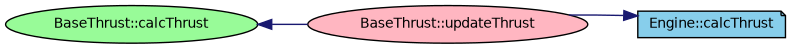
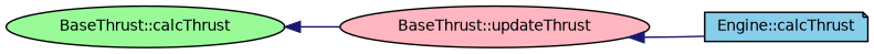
  digraph {
    rankdir=LR
    node [color=black fontname=Helvetica fontsize=10 shape=ellipse style=filled]
    edge [color=midnightblue dir=back fontname=Helvetica fontsize=10 labelfontname=Helvetica labelfontsize=10 style=solid]
    n1 [fillcolor=palegreen fontcolor=black height=0.2 label="BaseThrust::calcThrust" width=0.4]
    n2 [fillcolor=lightpink height=0.2 label="BaseThrust::updateThrust" width=0.4]
    n3 [fillcolor=skyblue height=0.2 label="Engine::calcThrust" shape=note width=0.4]
    n1 -> n2
-   n3 -> n2
+   n2 -> n3
  }
